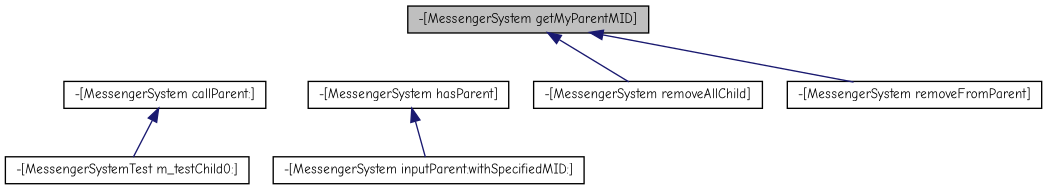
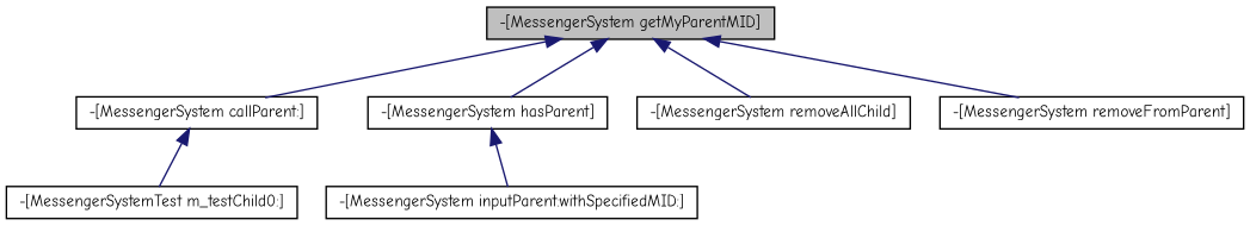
  digraph {
    fontname="Comic Neue"
    rankdir=TB
    node [color=black fillcolor=white fontname="Comic Neue" fontsize=10 shape=record style=filled]
    edge [color=midnightblue dir=back fontname="Comic Neue" fontsize=10 labelfontname="FreeSans.ttf" labelfontsize=10 style=solid]
    n1 [fillcolor=grey75 fontcolor=black height=0.2 label="-[MessengerSystem getMyParentMID]" width=0.4]
    n2 [height=0.2 label="-[MessengerSystem callParent:]" width=0.4]
    n3 [height=0.2 label="-[MessengerSystem hasParent]" width=0.4]
    n4 [height=0.2 label="-[MessengerSystem removeAllChild]" width=0.4]
    n5 [height=0.2 label="-[MessengerSystem removeFromParent]" width=0.4]
    n6 [height=0.2 label="-[MessengerSystemTest m_testChild0:]" width=0.4]
    n7 [height=0.2 label="-[MessengerSystem inputParent:withSpecifiedMID:]" width=0.4]
+   n1 -> n2
+   n1 -> n3
    n1 -> n4
    n1 -> n5
    n2 -> n6
    n3 -> n7
  }
